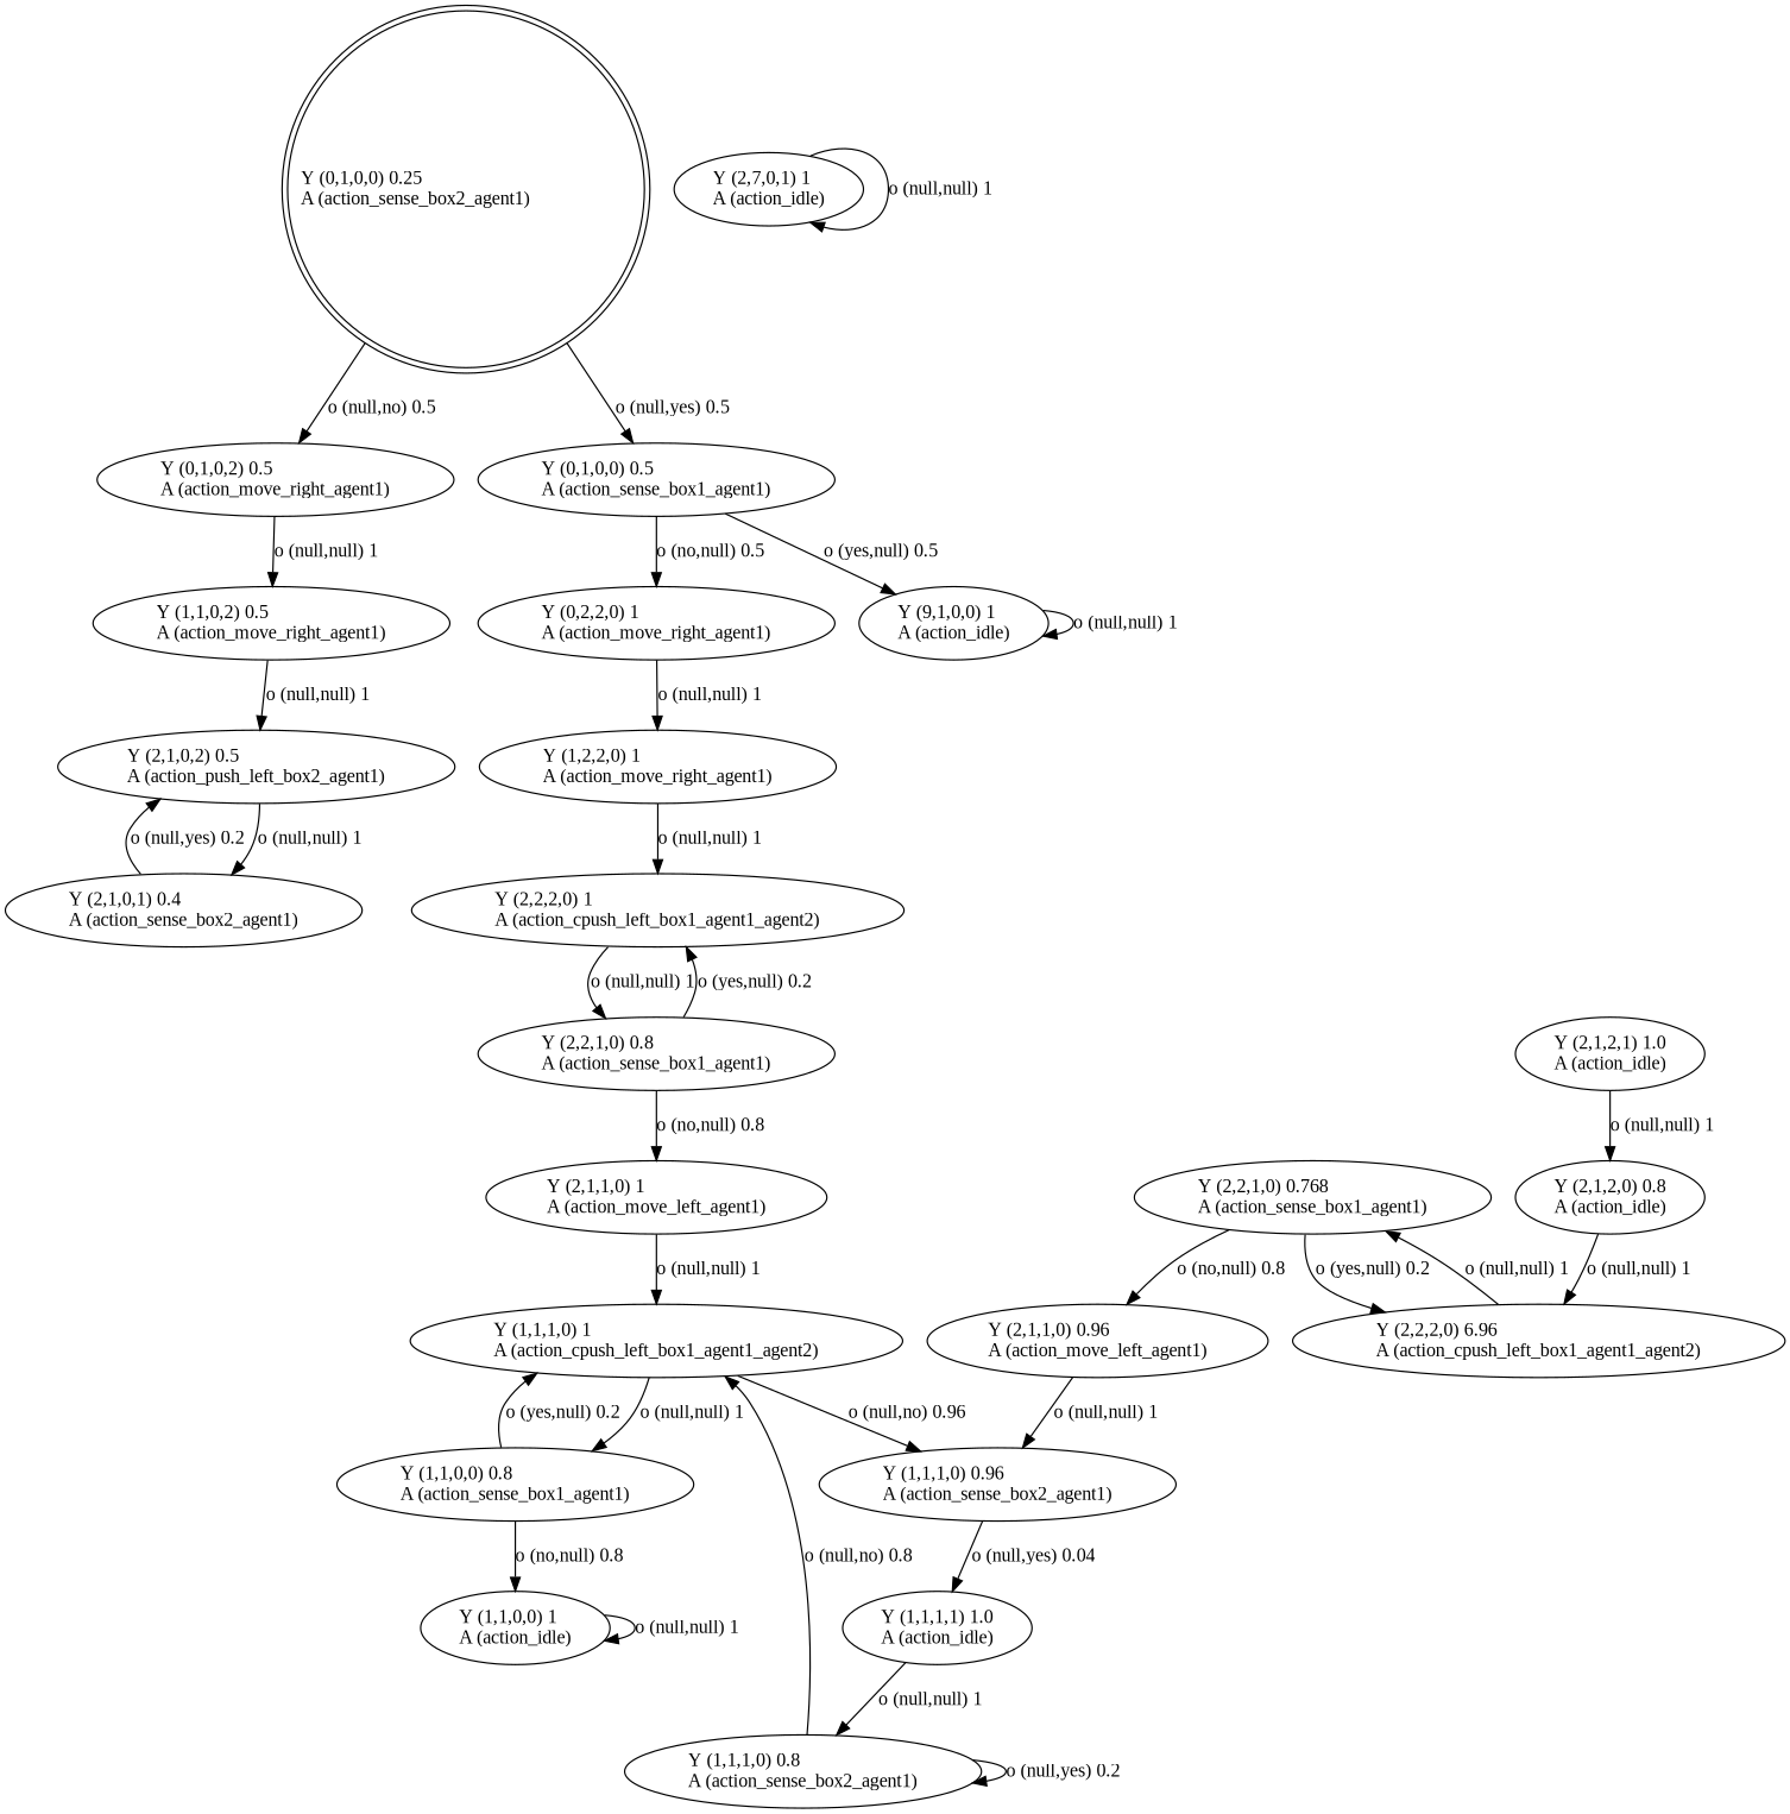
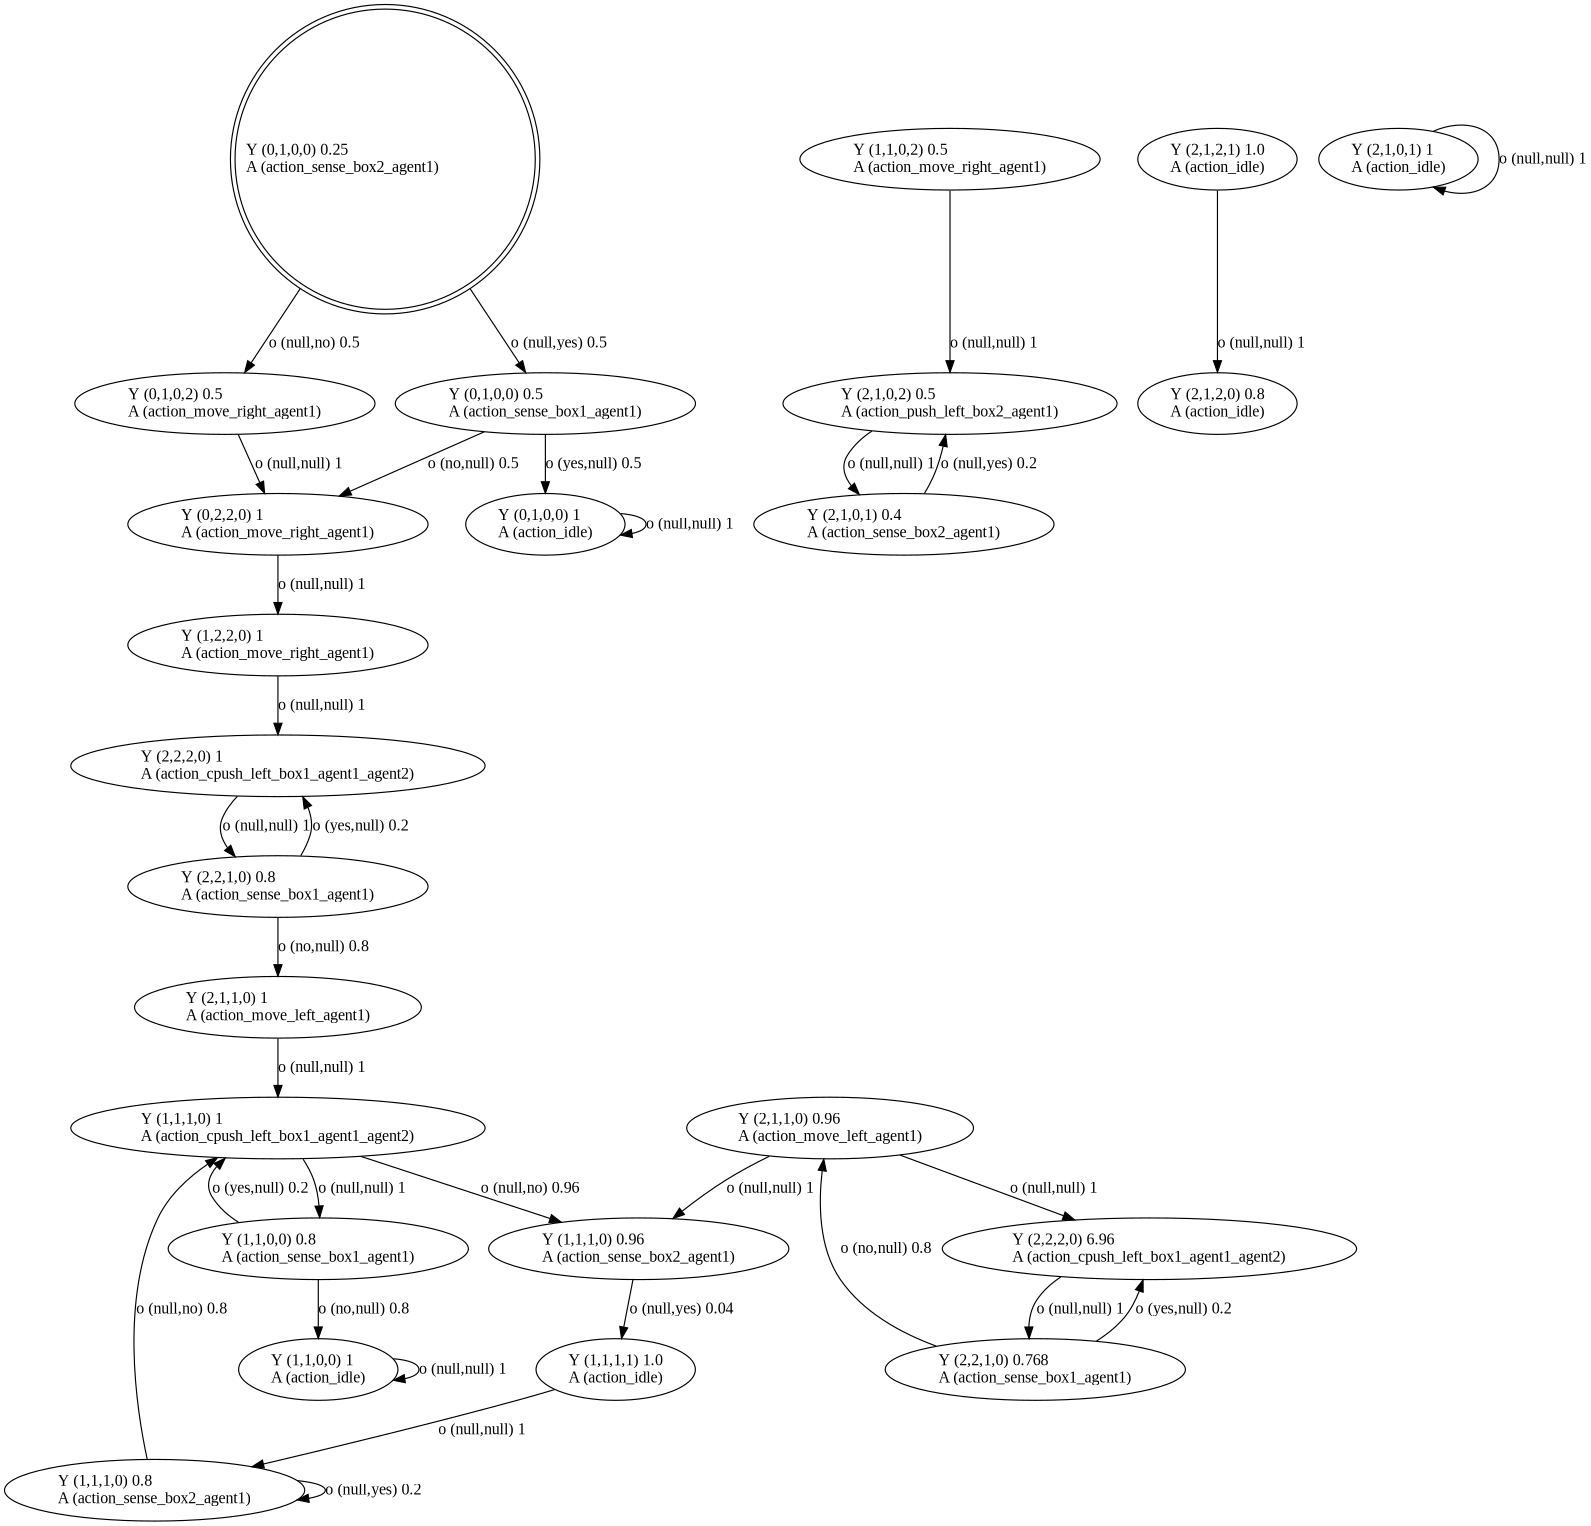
  digraph {
    fontname="Liberation Serif"
    node [fontname="Liberation Serif"]
    edge [fontname="Liberation Serif"]
    n1 [label="Y (0,1,0,0) 0.25\lA (action_sense_box2_agent1)\l" labeljust=l shape=doublecircle]
    n2 [label="Y (0,1,0,2) 0.5\lA (action_move_right_agent1)\l"]
    n3 [label="Y (0,1,0,0) 0.5\lA (action_sense_box1_agent1)\l"]
    n4 [label="Y (1,1,0,2) 0.5\lA (action_move_right_agent1)\l"]
-   n5 [label="Y (9,1,0,0) 1\lA (action_idle)\l"]
+   n5 [label="Y (0,1,0,0) 1\lA (action_idle)\l"]
    n6 [label="Y (0,2,2,0) 1\lA (action_move_right_agent1)\l"]
    n7 [label="Y (2,1,1,0) 1\lA (action_move_left_agent1)\l"]
    n8 [label="Y (1,1,1,0) 1\lA (action_cpush_left_box1_agent1_agent2)\l"]
    n9 [label="Y (1,1,0,0) 0.8\lA (action_sense_box1_agent1)\l"]
    n10 [label="Y (1,1,1,0) 0.96\lA (action_sense_box2_agent1)\l"]
    n11 [label="Y (1,1,0,0) 1\lA (action_idle)\l"]
    n12 [label="Y (2,1,0,2) 0.5\lA (action_push_left_box2_agent1)\l"]
    n13 [label="Y (2,1,0,1) 0.4\lA (action_sense_box2_agent1)\l"]
    n14 [label="Y (2,1,2,1) 1.0\lA (action_idle)\l"]
    n15 [label="Y (2,1,2,0) 0.8\lA (action_idle)\l"]
-   n16 [label="Y (2,7,0,1) 1\lA (action_idle)\l"]
+   n16 [label="Y (2,1,0,1) 1\lA (action_idle)\l"]
    n17 [label="Y (2,2,2,0) 6.96\lA (action_cpush_left_box1_agent1_agent2)\l"]
    n18 [label="Y (2,2,1,0) 0.768\lA (action_sense_box1_agent1)\l"]
    n19 [label="Y (2,1,1,0) 0.96\lA (action_move_left_agent1)\l"]
    n20 [label="Y (1,1,1,1) 1.0\lA (action_idle)\l"]
    n21 [label="Y (1,1,1,0) 0.8\lA (action_sense_box2_agent1)\l"]
    n22 [label="Y (1,2,2,0) 1\lA (action_move_right_agent1)\l"]
    n23 [label="Y (2,2,2,0) 1\lA (action_cpush_left_box1_agent1_agent2)\l"]
    n24 [label="Y (2,2,1,0) 0.8\lA (action_sense_box1_agent1)\l"]
    n1 -> n2 [label="o (null,no) 0.5\l"]
    n1 -> n3 [label="o (null,yes) 0.5\l"]
-   n2 -> n4 [label="o (null,null) 1\l"]
+   n2 -> n6 [label="o (null,null) 1\l"]
    n3 -> n5 [label="o (yes,null) 0.5\l"]
    n3 -> n6 [label="o (no,null) 0.5\l"]
    n4 -> n12 [label="o (null,null) 1\l"]
    n5 -> n5 [label="o (null,null) 1\l"]
    n6 -> n22 [label="o (null,null) 1\l"]
    n7 -> n8 [label="o (null,null) 1\l"]
    n8 -> n9 [label="o (null,null) 1\l"]
    n8 -> n10 [label="o (null,no) 0.96\l"]
    n9 -> n8 [label="o (yes,null) 0.2\l"]
    n9 -> n11 [label="o (no,null) 0.8\l"]
    n10 -> n20 [label="o (null,yes) 0.04\l"]
    n11 -> n11 [label="o (null,null) 1\l"]
    n12 -> n13 [label="o (null,null) 1\l"]
    n13 -> n12 [label="o (null,yes) 0.2\l"]
    n14 -> n15 [label="o (null,null) 1\l"]
-   n15 -> n17 [label="o (null,null) 1\l"]
+   n19 -> n17 [label="o (null,null) 1\l"]
    n16 -> n16 [label="o (null,null) 1\l"]
    n17 -> n18 [label="o (null,null) 1\l"]
    n18 -> n17 [label="o (yes,null) 0.2\l"]
    n18 -> n19 [label="o (no,null) 0.8\l"]
    n19 -> n10 [label="o (null,null) 1\l"]
    n20 -> n21 [label="o (null,null) 1\l"]
    n21 -> n8 [label="o (null,no) 0.8\l"]
    n21 -> n21 [label="o (null,yes) 0.2\l"]
    n22 -> n23 [label="o (null,null) 1\l"]
    n23 -> n24 [label="o (null,null) 1\l"]
    n24 -> n7 [label="o (no,null) 0.8\l"]
    n24 -> n23 [label="o (yes,null) 0.2\l"]
  }
